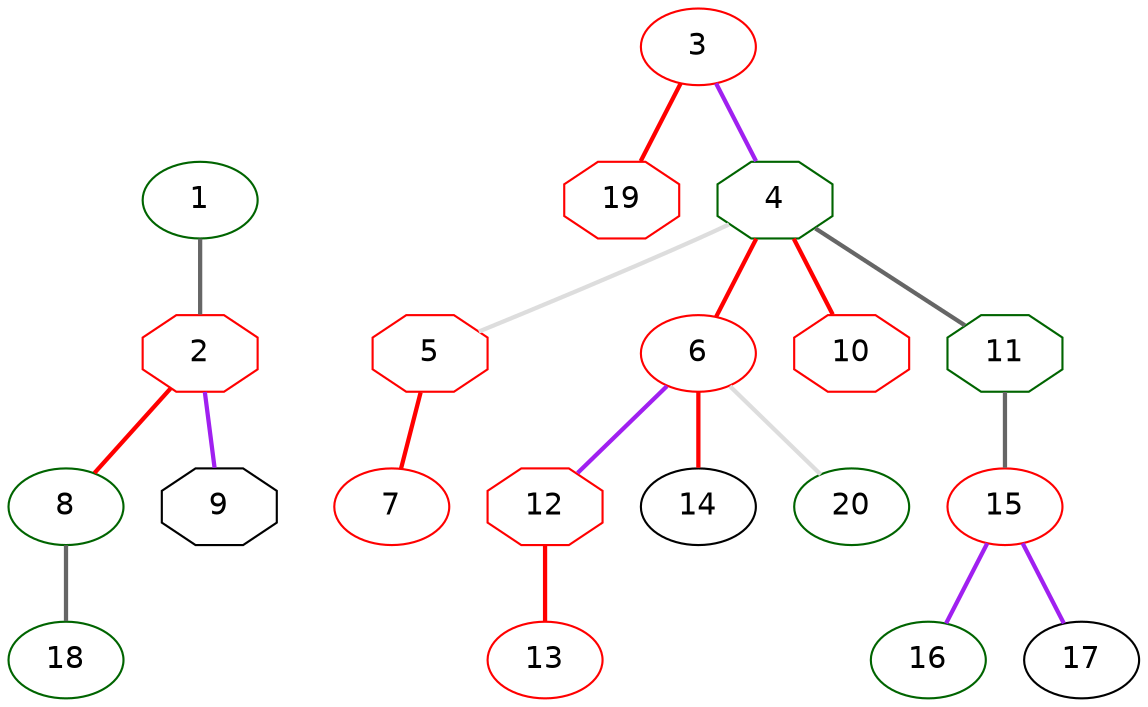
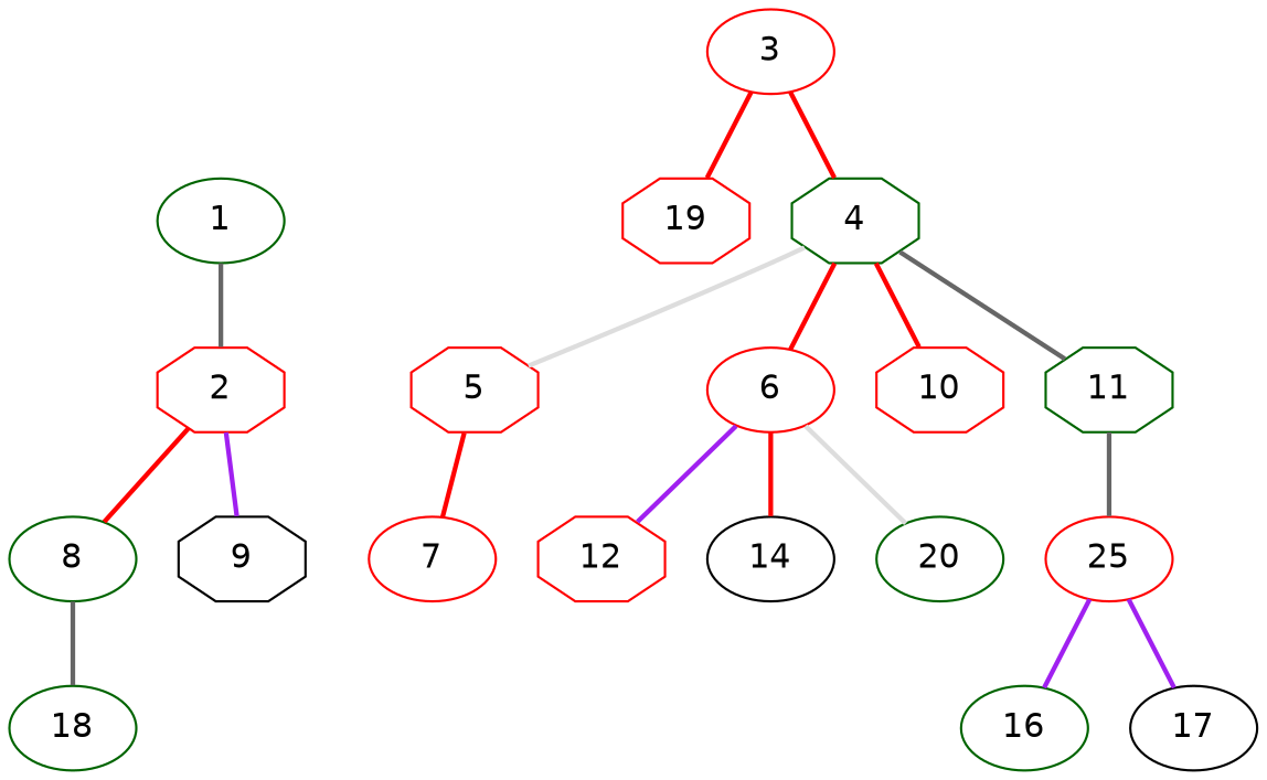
  graph {
    fontname="DejaVu Sans"
    rankdir=BT
    node [color=red fontname="DejaVu Sans" shape=ellipse]
    edge [color=red fontname="DejaVu Sans" style=bold]
    2 [shape=octagon]
    1 [color=darkgreen]
    4 [color=darkgreen shape=octagon]
    3
    5 [shape=octagon]
    6
    7
    8 [color=darkgreen]
    9 [color=black shape=octagon]
    10 [shape=octagon]
    11 [color=darkgreen shape=octagon]
    12 [shape=octagon]
-   13
    14 [color=black]
-   15
+   15 [label=25]
    16 [color=darkgreen]
    17 [color=black]
    18 [color=darkgreen]
    19 [shape=octagon]
    20 [color=darkgreen]
    2 -- 1 [color=gray40]
-   4 -- 3 [color=purple]
+   4 -- 3
    5 -- 4 [color="#DDDDDD"]
    6 -- 4
    7 -- 5
    8 -- 2
    9 -- 2 [color=purple]
    10 -- 4
    11 -- 4 [color=gray40]
    12 -- 6 [color=purple]
-   13 -- 12
    14 -- 6
    15 -- 11 [color=gray40]
    16 -- 15 [color=purple]
    17 -- 15 [color=purple]
    18 -- 8 [color=gray40]
    19 -- 3
    20 -- 6 [color="#DDDDDD"]
  }
